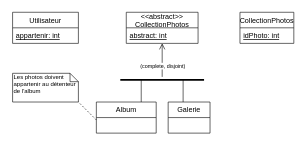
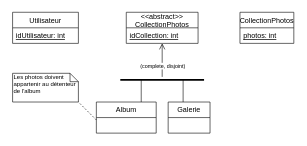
  <mxCell id="0" />
  <mxCell id="1" parent="0" />
  <mxCell id="2" value="" style="shape=line;html=1;strokeWidth=3;fontColor=#FF33FF;labelBackgroundColor=none;" parent="1" vertex="1"><mxGeometry x="200" y="128" width="140" height="10" as="geometry" /></mxCell>
  <mxCell id="3" value="" style="edgeStyle=orthogonalEdgeStyle;html=1;verticalAlign=bottom;endArrow=open;endSize=8;fontColor=#FF33FF;labelBackgroundColor=none;entryX=0.5;entryY=1;entryDx=0;entryDy=0;" parent="1" source="2" target="15" edge="1"><mxGeometry relative="1" as="geometry"><mxPoint x="270" y="200" as="targetPoint" /></mxGeometry></mxCell>
  <mxCell id="4" value="(complete, disjoint)" style="edgeLabel;html=1;align=center;verticalAlign=middle;resizable=0;points=[];fontSize=9;" parent="3" vertex="1" connectable="0"><mxGeometry x="-0.318" relative="1" as="geometry"><mxPoint y="0.86" as="offset" /></mxGeometry></mxCell>
  <mxCell id="5" style="edgeStyle=orthogonalEdgeStyle;rounded=0;orthogonalLoop=1;jettySize=auto;html=1;entryX=0.25;entryY=0.5;entryDx=0;entryDy=0;entryPerimeter=0;labelBackgroundColor=none;endArrow=none;endFill=0;strokeColor=#000000;strokeWidth=1;fontColor=#FF33FF;" parent="1" source="9" target="2" edge="1"><mxGeometry relative="1" as="geometry"><Array as="points"><mxPoint x="235" y="160" /><mxPoint x="235" y="160" /></Array></mxGeometry></mxCell>
  <mxCell id="6" style="edgeStyle=orthogonalEdgeStyle;rounded=0;orthogonalLoop=1;jettySize=auto;html=1;entryX=0.75;entryY=0.5;entryDx=0;entryDy=0;entryPerimeter=0;labelBackgroundColor=none;endArrow=none;endFill=0;strokeColor=#000000;strokeWidth=1;fontColor=#FF33FF;" parent="1" source="10" target="2" edge="1"><mxGeometry relative="1" as="geometry"><Array as="points"><mxPoint x="305" y="160" /><mxPoint x="305" y="160" /></Array></mxGeometry></mxCell>
  <mxCell id="7" value="&lt;font color=&quot;#000000&quot; style=&quot;font-size: 10px;&quot;&gt;Les photos doivent appartenir au détenteur de l'album&lt;br style=&quot;font-size: 10px;&quot;&gt;&lt;/font&gt;" style="shape=note;whiteSpace=wrap;html=1;size=14;verticalAlign=top;align=left;spacingTop=-6;labelBackgroundColor=none;strokeColor=#000000;strokeWidth=1;fontColor=#FF33FF;fontSize=10;" parent="1" vertex="1"><mxGeometry x="20" y="122" width="110" height="48" as="geometry" /></mxCell>
  <mxCell id="8" value="" style="endArrow=none;dashed=1;html=1;labelBackgroundColor=none;strokeColor=#000000;strokeWidth=1;fontSize=10;fontColor=#FF33FF;entryX=1;entryY=1;entryDx=0;entryDy=0;entryPerimeter=0;" parent="1" target="7" edge="1"><mxGeometry width="50" height="50" relative="1" as="geometry"><mxPoint x="160" y="200" as="sourcePoint" /><mxPoint x="130" y="210" as="targetPoint" /></mxGeometry></mxCell>
  <mxCell id="9" value="Album" style="swimlane;fontStyle=0;childLayout=stackLayout;horizontal=1;startSize=26;fillColor=none;horizontalStack=0;resizeParent=1;resizeParentMax=0;resizeLast=0;collapsible=1;marginBottom=0;" parent="1" vertex="1"><mxGeometry x="160" y="170" width="100" height="52" as="geometry" /></mxCell>
  <mxCell id="10" value="Galerie" style="swimlane;fontStyle=0;childLayout=stackLayout;horizontal=1;startSize=26;fillColor=none;horizontalStack=0;resizeParent=1;resizeParentMax=0;resizeLast=0;collapsible=1;marginBottom=0;" parent="1" vertex="1"><mxGeometry x="280" y="170" width="70" height="52" as="geometry" /></mxCell>
  <mxCell id="11" value="CollectionPhotos" style="swimlane;fontStyle=0;childLayout=stackLayout;horizontal=1;startSize=26;fillColor=none;horizontalStack=0;resizeParent=1;resizeParentMax=0;resizeLast=0;collapsible=1;marginBottom=0;" parent="1" vertex="1"><mxGeometry x="400" y="20" width="90" height="52" as="geometry" /></mxCell>
- <mxCell id="12" value="idPhoto: int" style="text;strokeColor=none;fillColor=none;align=left;verticalAlign=top;spacingLeft=4;spacingRight=4;overflow=hidden;rotatable=0;points=[[0,0.5],[1,0.5]];portConstraint=eastwest;fontStyle=4" parent="11" vertex="1"><mxGeometry y="26" width="90" height="26" as="geometry" /></mxCell>
+ <mxCell id="12" value="photos: int" style="text;strokeColor=none;fillColor=none;align=left;verticalAlign=top;spacingLeft=4;spacingRight=4;overflow=hidden;rotatable=0;points=[[0,0.5],[1,0.5]];portConstraint=eastwest;fontStyle=4" parent="11" vertex="1"><mxGeometry y="26" width="90" height="26" as="geometry" /></mxCell>
  <mxCell id="13" value="Utilisateur" style="swimlane;fontStyle=0;childLayout=stackLayout;horizontal=1;startSize=26;fillColor=none;horizontalStack=0;resizeParent=1;resizeParentMax=0;resizeLast=0;collapsible=1;marginBottom=0;" parent="1" vertex="1"><mxGeometry x="20" y="20" width="110" height="52" as="geometry" /></mxCell>
- <mxCell id="14" value="appartenir: int" style="text;strokeColor=none;fillColor=none;align=left;verticalAlign=top;spacingLeft=4;spacingRight=4;overflow=hidden;rotatable=0;points=[[0,0.5],[1,0.5]];portConstraint=eastwest;fontStyle=4" parent="13" vertex="1"><mxGeometry y="26" width="110" height="26" as="geometry" /></mxCell>
+ <mxCell id="14" value="idUtilisateur: int" style="text;strokeColor=none;fillColor=none;align=left;verticalAlign=top;spacingLeft=4;spacingRight=4;overflow=hidden;rotatable=0;points=[[0,0.5],[1,0.5]];portConstraint=eastwest;fontStyle=4" parent="13" vertex="1"><mxGeometry y="26" width="110" height="26" as="geometry" /></mxCell>
  <mxCell id="15" value="&lt;&lt;abstract&gt;&gt;&#10;CollectionPhotos" style="swimlane;fontStyle=0;childLayout=stackLayout;horizontal=1;startSize=26;fillColor=none;horizontalStack=0;resizeParent=1;resizeParentMax=0;resizeLast=0;collapsible=1;marginBottom=0;" parent="1" vertex="1"><mxGeometry x="210" y="20" width="120" height="52" as="geometry" /></mxCell>
- <mxCell id="16" value="abstract: int" style="text;strokeColor=none;fillColor=none;align=left;verticalAlign=top;spacingLeft=4;spacingRight=4;overflow=hidden;rotatable=0;points=[[0,0.5],[1,0.5]];portConstraint=eastwest;fontStyle=4" parent="15" vertex="1"><mxGeometry y="26" width="120" height="26" as="geometry" /></mxCell>
+ <mxCell id="16" value="idCollection: int" style="text;strokeColor=none;fillColor=none;align=left;verticalAlign=top;spacingLeft=4;spacingRight=4;overflow=hidden;rotatable=0;points=[[0,0.5],[1,0.5]];portConstraint=eastwest;fontStyle=4" parent="15" vertex="1"><mxGeometry y="26" width="120" height="26" as="geometry" /></mxCell>
